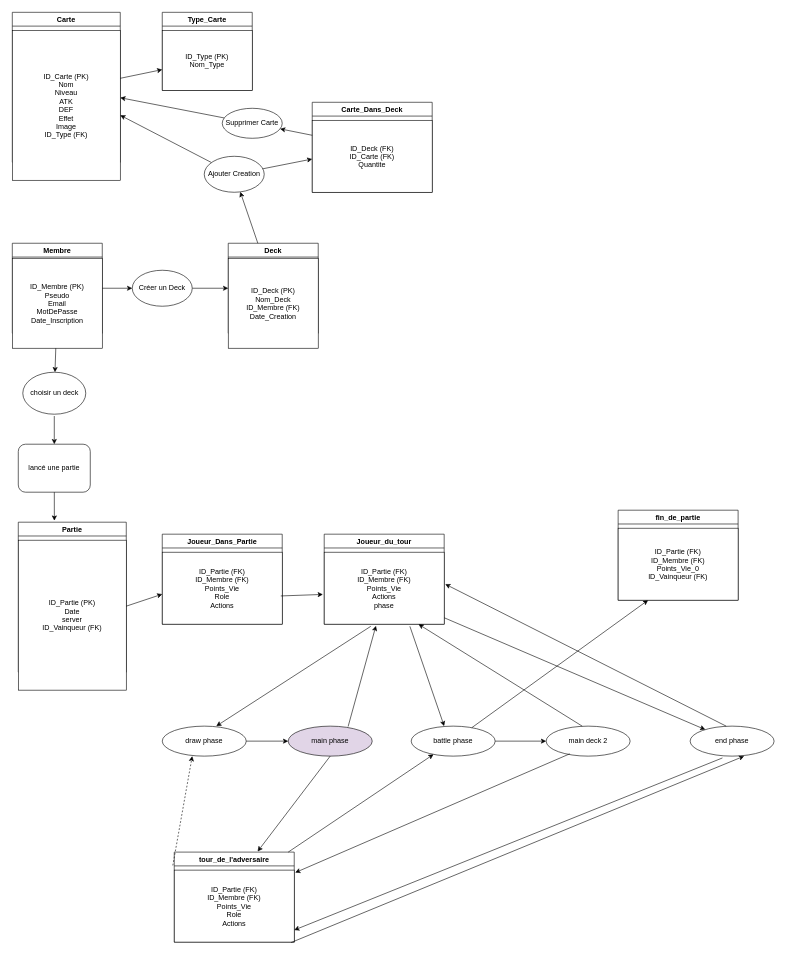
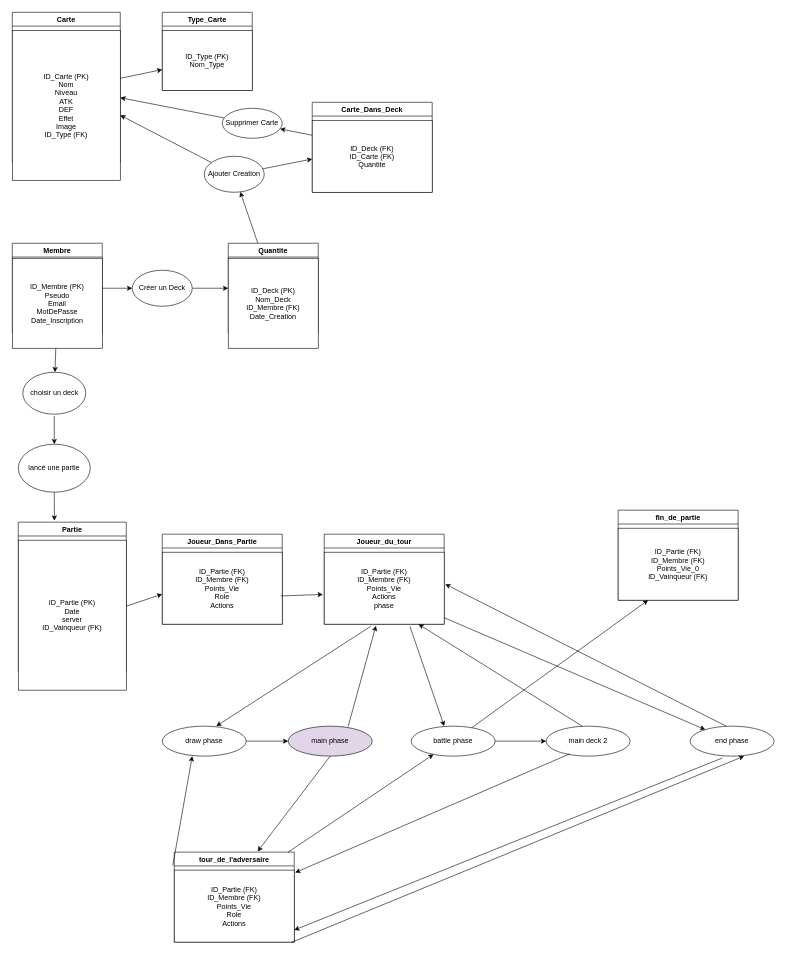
  <mxCell id="0" />
  <mxCell id="1" parent="0" />
  <mxCell id="2" value="Carte" style="swimlane" parent="1" vertex="1"><mxGeometry x="20" y="20" width="180" height="250" as="geometry" /></mxCell>
  <mxCell id="3" value="ID_Carte (PK)&#10;Nom&#10;Niveau&#10;ATK&#10;DEF&#10;Effet&#10;Image&#10;ID_Type (FK)" parent="2" vertex="1"><mxGeometry y="30" width="180" height="250" as="geometry" /></mxCell>
  <mxCell id="4" value="Type_Carte" style="swimlane" parent="1" vertex="1"><mxGeometry x="270" y="20" width="150" height="130" as="geometry" /></mxCell>
  <mxCell id="5" value="ID_Type (PK)&#10;Nom_Type" parent="4" vertex="1"><mxGeometry y="30" width="150" height="100" as="geometry" /></mxCell>
  <mxCell id="6" value="Membre" style="swimlane" parent="1" vertex="1"><mxGeometry x="20" y="405" width="150" height="150" as="geometry"><mxRectangle x="50" y="435" width="80" height="30" as="alternateBounds" /></mxGeometry></mxCell>
  <mxCell id="7" value="ID_Membre (PK)&#10;Pseudo&#10;Email&#10;MotDePasse&#10;Date_Inscription" parent="6" vertex="1"><mxGeometry y="25" width="150" height="150" as="geometry" /></mxCell>
- <mxCell id="8" value="Deck" style="swimlane" parent="1" vertex="1"><mxGeometry x="380" y="405" width="150" height="150" as="geometry"><mxRectangle x="410" y="435" width="70" height="30" as="alternateBounds" /></mxGeometry></mxCell>
+ <mxCell id="8" value="Quantite" style="swimlane" parent="1" vertex="1"><mxGeometry x="380" y="405" width="150" height="150" as="geometry"><mxRectangle x="410" y="435" width="70" height="30" as="alternateBounds" /></mxGeometry></mxCell>
  <mxCell id="9" value="ID_Deck (PK)&#10;Nom_Deck&#10;ID_Membre (FK)&#10;Date_Creation" parent="8" vertex="1"><mxGeometry y="25" width="150" height="150" as="geometry" /></mxCell>
  <mxCell id="10" value="Carte_Dans_Deck" style="swimlane" parent="1" vertex="1"><mxGeometry x="520" y="170" width="200" height="150" as="geometry" /></mxCell>
  <mxCell id="11" value="ID_Deck (FK)&#10;ID_Carte (FK)&#10;Quantite" parent="10" vertex="1"><mxGeometry y="30" width="200" height="120" as="geometry" /></mxCell>
  <mxCell id="12" parent="1" source="6" target="21" edge="1"><mxGeometry relative="1" as="geometry" /></mxCell>
  <mxCell id="13" parent="1" source="21" target="8" edge="1"><mxGeometry relative="1" as="geometry" /></mxCell>
  <mxCell id="14" parent="1" source="8" target="20" edge="1"><mxGeometry relative="1" as="geometry" /></mxCell>
  <mxCell id="15" parent="1" source="20" target="10" edge="1"><mxGeometry relative="1" as="geometry" /></mxCell>
  <mxCell id="16" style="" parent="1" source="20" target="2" edge="1"><mxGeometry relative="1" as="geometry" /></mxCell>
  <mxCell id="17" value="Supprimer Carte" style="ellipse;whiteSpace=wrap;html=1;" parent="1" vertex="1"><mxGeometry x="370" y="180" width="100" height="50" as="geometry" /></mxCell>
  <mxCell id="18" parent="1" source="10" target="17" edge="1"><mxGeometry relative="1" as="geometry" /></mxCell>
  <mxCell id="19" parent="1" source="17" target="2" edge="1"><mxGeometry relative="1" as="geometry" /></mxCell>
  <mxCell id="20" value="Ajouter Creation" style="ellipse;whiteSpace=wrap;html=1;" parent="1" vertex="1"><mxGeometry x="340" y="260" width="100" height="60" as="geometry" /></mxCell>
  <mxCell id="21" value="Créer un Deck" style="ellipse;whiteSpace=wrap;html=1;" parent="1" vertex="1"><mxGeometry x="220" y="450" width="100" height="60" as="geometry" /></mxCell>
  <mxCell id="22" value="" style="endArrow=classic;html=1;rounded=0;exitX=1;exitY=0.32;exitDx=0;exitDy=0;exitPerimeter=0;" parent="1" source="3" target="5" edge="1"><mxGeometry width="50" height="50" relative="1" as="geometry"><mxPoint x="360" y="210" as="sourcePoint" /><mxPoint x="410" y="160" as="targetPoint" /></mxGeometry></mxCell>
  <mxCell id="23" value="Partie" style="swimlane" vertex="1" parent="1"><mxGeometry x="30" y="870" width="180" height="250" as="geometry" /></mxCell>
  <mxCell id="24" value="ID_Partie (PK)&#10;Date&#10;server&#10;ID_Vainqueur (FK)" vertex="1" parent="23"><mxGeometry y="30" width="180" height="250" as="geometry" /></mxCell>
- <mxCell id="25" value="lancé une partie" style="whiteSpace=wrap;html=1;rounded=1;" vertex="1" parent="1"><mxGeometry x="30" y="740" width="120" height="80" as="geometry" /></mxCell>
+ <mxCell id="25" value="lancé une partie" style="ellipse;whiteSpace=wrap;html=1;" vertex="1" parent="1"><mxGeometry x="30" y="740" width="120" height="80" as="geometry" /></mxCell>
  <mxCell id="26" value="" style="endArrow=classic;html=1;rounded=0;" edge="1" parent="1" source="7" target="36"><mxGeometry width="50" height="50" relative="1" as="geometry"><mxPoint x="270" y="730" as="sourcePoint" /><mxPoint x="160" y="670" as="targetPoint" /></mxGeometry></mxCell>
  <mxCell id="27" value="" style="endArrow=classic;html=1;rounded=0;entryX=0.334;entryY=-0.01;entryDx=0;entryDy=0;entryPerimeter=0;" edge="1" parent="1" source="25" target="23"><mxGeometry width="50" height="50" relative="1" as="geometry"><mxPoint x="280" y="740" as="sourcePoint" /><mxPoint x="330" y="690" as="targetPoint" /></mxGeometry></mxCell>
  <mxCell id="28" value="draw phase" style="ellipse;whiteSpace=wrap;html=1;" vertex="1" parent="1"><mxGeometry x="270" y="1210" width="140" height="50" as="geometry" /></mxCell>
  <mxCell id="29" value="main phase" style="ellipse;whiteSpace=wrap;html=1;fillColor=#e1d5e7;" vertex="1" parent="1"><mxGeometry x="480" y="1210" width="140" height="50" as="geometry" /></mxCell>
  <mxCell id="30" value="battle phase" style="ellipse;whiteSpace=wrap;html=1;" vertex="1" parent="1"><mxGeometry x="685" y="1210" width="140" height="50" as="geometry" /></mxCell>
  <mxCell id="31" value="end phase" style="ellipse;whiteSpace=wrap;html=1;" vertex="1" parent="1"><mxGeometry x="1150" y="1210" width="140" height="50" as="geometry" /></mxCell>
  <mxCell id="32" edge="1" parent="1" source="28" target="29"><mxGeometry relative="1" as="geometry" /></mxCell>
  <mxCell id="33" edge="1" parent="1" source="30" target="34"><mxGeometry relative="1" as="geometry" /></mxCell>
  <mxCell id="34" value="main deck 2" style="ellipse;whiteSpace=wrap;html=1;" vertex="1" parent="1"><mxGeometry x="910" y="1210" width="140" height="50" as="geometry" /></mxCell>
  <mxCell id="35" value="" style="endArrow=classic;html=1;rounded=0;exitX=0.996;exitY=0.908;exitDx=0;exitDy=0;exitPerimeter=0;" edge="1" parent="1" source="42" target="31"><mxGeometry width="50" height="50" relative="1" as="geometry"><mxPoint x="560" y="1060" as="sourcePoint" /><mxPoint x="610" y="1010" as="targetPoint" /></mxGeometry></mxCell>
  <mxCell id="36" value="choisir un deck" style="ellipse;whiteSpace=wrap;html=1;" vertex="1" parent="1"><mxGeometry x="37.5" y="620" width="105" height="70" as="geometry" /></mxCell>
  <mxCell id="37" value="" style="endArrow=classic;html=1;rounded=0;entryX=0.5;entryY=0;entryDx=0;entryDy=0;" edge="1" parent="1" target="25"><mxGeometry width="50" height="50" relative="1" as="geometry"><mxPoint x="90" y="693" as="sourcePoint" /><mxPoint x="390" y="760" as="targetPoint" /></mxGeometry></mxCell>
  <mxCell id="38" value="Joueur_Dans_Partie" style="swimlane" vertex="1" parent="1"><mxGeometry x="270" y="890" width="200" height="150" as="geometry" /></mxCell>
  <mxCell id="39" value="ID_Partie (FK)&#10;ID_Membre (FK)&#10;Points_Vie&#10;Role&#10;Actions" vertex="1" parent="38"><mxGeometry y="30" width="200" height="120" as="geometry" /></mxCell>
  <mxCell id="40" value="" style="endArrow=classic;html=1;rounded=0;exitX=1;exitY=0.44;exitDx=0;exitDy=0;exitPerimeter=0;" edge="1" parent="1" source="24"><mxGeometry width="50" height="50" relative="1" as="geometry"><mxPoint x="220" y="1040" as="sourcePoint" /><mxPoint x="270" y="990" as="targetPoint" /></mxGeometry></mxCell>
  <mxCell id="41" value="Joueur_du_tour" style="swimlane" vertex="1" parent="1"><mxGeometry x="540" y="890" width="200" height="150" as="geometry" /></mxCell>
  <mxCell id="42" value="ID_Partie (FK)&#10;ID_Membre (FK)&#10;Points_Vie&#10;Actions&#10;phase" vertex="1" parent="41"><mxGeometry y="30" width="200" height="120" as="geometry" /></mxCell>
  <mxCell id="43" value="" style="endArrow=classic;html=1;rounded=0;exitX=0.388;exitY=1.03;exitDx=0;exitDy=0;exitPerimeter=0;entryX=0.643;entryY=0;entryDx=0;entryDy=0;entryPerimeter=0;" edge="1" parent="1" source="42" target="28"><mxGeometry width="50" height="50" relative="1" as="geometry"><mxPoint x="610" y="1130" as="sourcePoint" /><mxPoint x="660" y="1080" as="targetPoint" /></mxGeometry></mxCell>
  <mxCell id="44" value="" style="endArrow=classic;html=1;rounded=0;exitX=0.713;exitY=0.014;exitDx=0;exitDy=0;exitPerimeter=0;entryX=0.431;entryY=1.023;entryDx=0;entryDy=0;entryPerimeter=0;" edge="1" parent="1" source="29" target="42"><mxGeometry width="50" height="50" relative="1" as="geometry"><mxPoint x="610" y="1130" as="sourcePoint" /><mxPoint x="660" y="1080" as="targetPoint" /></mxGeometry></mxCell>
  <mxCell id="45" value="" style="endArrow=classic;html=1;rounded=0;exitX=0.714;exitY=1.03;exitDx=0;exitDy=0;exitPerimeter=0;entryX=0.393;entryY=0;entryDx=0;entryDy=0;entryPerimeter=0;" edge="1" parent="1" source="42" target="30"><mxGeometry width="50" height="50" relative="1" as="geometry"><mxPoint x="610" y="1130" as="sourcePoint" /><mxPoint x="660" y="1080" as="targetPoint" /></mxGeometry></mxCell>
  <mxCell id="46" value="" style="endArrow=classic;html=1;rounded=0;exitX=0.429;exitY=0;exitDx=0;exitDy=0;exitPerimeter=0;entryX=0.786;entryY=1.001;entryDx=0;entryDy=0;entryPerimeter=0;" edge="1" parent="1" source="34" target="42"><mxGeometry width="50" height="50" relative="1" as="geometry"><mxPoint x="610" y="1130" as="sourcePoint" /><mxPoint x="660" y="1080" as="targetPoint" /></mxGeometry></mxCell>
  <mxCell id="47" value="" style="endArrow=classic;html=1;rounded=0;exitX=0.988;exitY=0.608;exitDx=0;exitDy=0;exitPerimeter=0;entryX=-0.011;entryY=0.587;entryDx=0;entryDy=0;entryPerimeter=0;" edge="1" parent="1" source="39" target="42"><mxGeometry width="50" height="50" relative="1" as="geometry"><mxPoint x="660" y="1110" as="sourcePoint" /><mxPoint x="710" y="1060" as="targetPoint" /></mxGeometry></mxCell>
  <mxCell id="48" value="tour_de_l'adversaire" style="swimlane" vertex="1" parent="1"><mxGeometry x="290" y="1420" width="200" height="150" as="geometry" /></mxCell>
  <mxCell id="49" value="ID_Partie (FK)&#10;ID_Membre (FK)&#10;Points_Vie&#10;Role&#10;Actions" vertex="1" parent="48"><mxGeometry y="30" width="200" height="120" as="geometry" /></mxCell>
  <mxCell id="50" value="" style="endArrow=classic;html=1;rounded=0;exitX=0.385;exitY=1.06;exitDx=0;exitDy=0;exitPerimeter=0;entryX=1;entryY=0.833;entryDx=0;entryDy=0;entryPerimeter=0;" edge="1" parent="1" source="31" target="49"><mxGeometry width="50" height="50" relative="1" as="geometry"><mxPoint x="680" y="1420" as="sourcePoint" /><mxPoint x="730" y="1370" as="targetPoint" /></mxGeometry></mxCell>
- <mxCell id="51" value="" style="endArrow=classic;html=1;rounded=0;exitX=-0.012;exitY=0.148;exitDx=0;exitDy=0;exitPerimeter=0;entryX=0.357;entryY=1;entryDx=0;entryDy=0;entryPerimeter=0;dashed=1;" edge="1" parent="1" source="48" target="28"><mxGeometry width="50" height="50" relative="1" as="geometry"><mxPoint x="680" y="1420" as="sourcePoint" /><mxPoint x="730" y="1370" as="targetPoint" /></mxGeometry></mxCell>
+ <mxCell id="51" value="" style="endArrow=classic;html=1;rounded=0;exitX=-0.012;exitY=0.148;exitDx=0;exitDy=0;exitPerimeter=0;entryX=0.357;entryY=1;entryDx=0;entryDy=0;entryPerimeter=0;" edge="1" parent="1" source="48" target="28"><mxGeometry width="50" height="50" relative="1" as="geometry"><mxPoint x="680" y="1420" as="sourcePoint" /><mxPoint x="730" y="1370" as="targetPoint" /></mxGeometry></mxCell>
  <mxCell id="52" value="" style="endArrow=classic;html=1;rounded=0;exitX=0.5;exitY=1;exitDx=0;exitDy=0;entryX=0.695;entryY=-0.007;entryDx=0;entryDy=0;entryPerimeter=0;" edge="1" parent="1" source="29" target="48"><mxGeometry width="50" height="50" relative="1" as="geometry"><mxPoint x="680" y="1420" as="sourcePoint" /><mxPoint x="730" y="1370" as="targetPoint" /></mxGeometry></mxCell>
  <mxCell id="53" value="" style="endArrow=classic;html=1;rounded=0;exitX=0.95;exitY=0;exitDx=0;exitDy=0;exitPerimeter=0;" edge="1" parent="1" source="48" target="30"><mxGeometry width="50" height="50" relative="1" as="geometry"><mxPoint x="680" y="1420" as="sourcePoint" /><mxPoint x="730" y="1370" as="targetPoint" /></mxGeometry></mxCell>
  <mxCell id="54" value="" style="endArrow=classic;html=1;rounded=0;exitX=0.281;exitY=0.923;exitDx=0;exitDy=0;exitPerimeter=0;entryX=1.008;entryY=0.035;entryDx=0;entryDy=0;entryPerimeter=0;" edge="1" parent="1" source="34" target="49"><mxGeometry width="50" height="50" relative="1" as="geometry"><mxPoint x="680" y="1420" as="sourcePoint" /><mxPoint x="730" y="1370" as="targetPoint" /></mxGeometry></mxCell>
  <mxCell id="55" value="" style="endArrow=classic;html=1;rounded=0;exitX=0.974;exitY=1.006;exitDx=0;exitDy=0;exitPerimeter=0;entryX=0.643;entryY=1;entryDx=0;entryDy=0;entryPerimeter=0;" edge="1" parent="1" source="49" target="31"><mxGeometry width="50" height="50" relative="1" as="geometry"><mxPoint x="595" y="1590" as="sourcePoint" /><mxPoint x="645" y="1540" as="targetPoint" /></mxGeometry></mxCell>
  <mxCell id="56" value="" style="endArrow=classic;html=1;rounded=0;exitX=0.429;exitY=0;exitDx=0;exitDy=0;exitPerimeter=0;entryX=1.009;entryY=0.444;entryDx=0;entryDy=0;entryPerimeter=0;" edge="1" parent="1" source="31" target="42"><mxGeometry relative="1" as="geometry"><mxPoint x="670" y="1340" as="sourcePoint" /><mxPoint x="770" y="1340" as="targetPoint" /></mxGeometry></mxCell>
  <mxCell id="57" value="" style="endArrow=classic;html=1;rounded=0;entryX=0.25;entryY=1;entryDx=0;entryDy=0;" edge="1" parent="1" source="30" target="59"><mxGeometry width="50" height="50" relative="1" as="geometry"><mxPoint x="790" y="1210" as="sourcePoint" /><mxPoint x="1080" y="1010" as="targetPoint" /></mxGeometry></mxCell>
  <mxCell id="58" value="fin_de_partie" style="swimlane" vertex="1" parent="1"><mxGeometry x="1030" y="850" width="200" height="150" as="geometry" /></mxCell>
  <mxCell id="59" value="ID_Partie (FK)&#10;ID_Membre (FK)&#10;Points_Vie_0&#10;ID_Vainqueur (FK)" vertex="1" parent="58"><mxGeometry y="30" width="200" height="120" as="geometry" /></mxCell>
